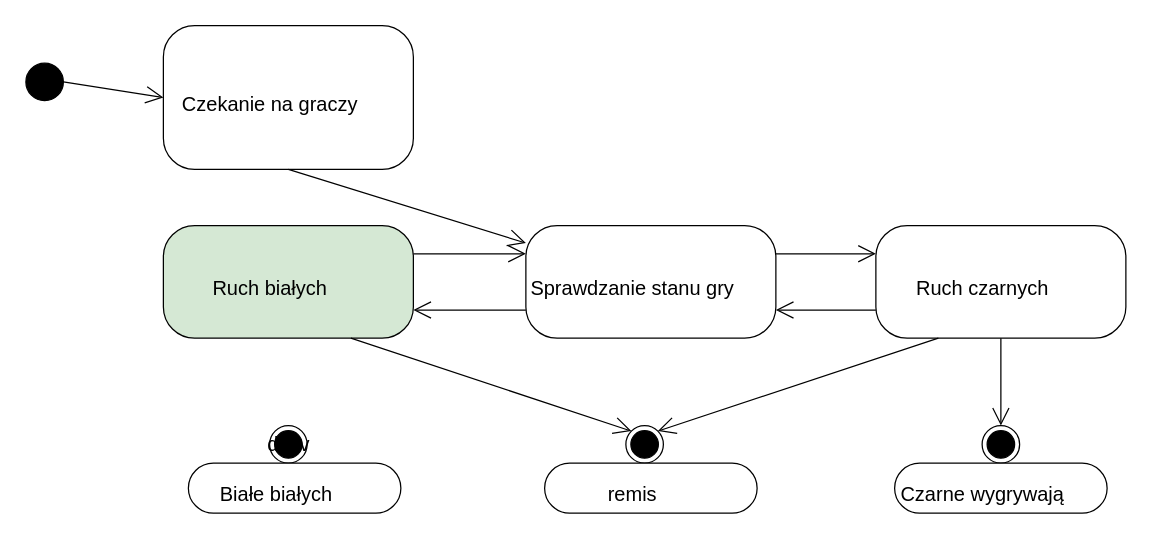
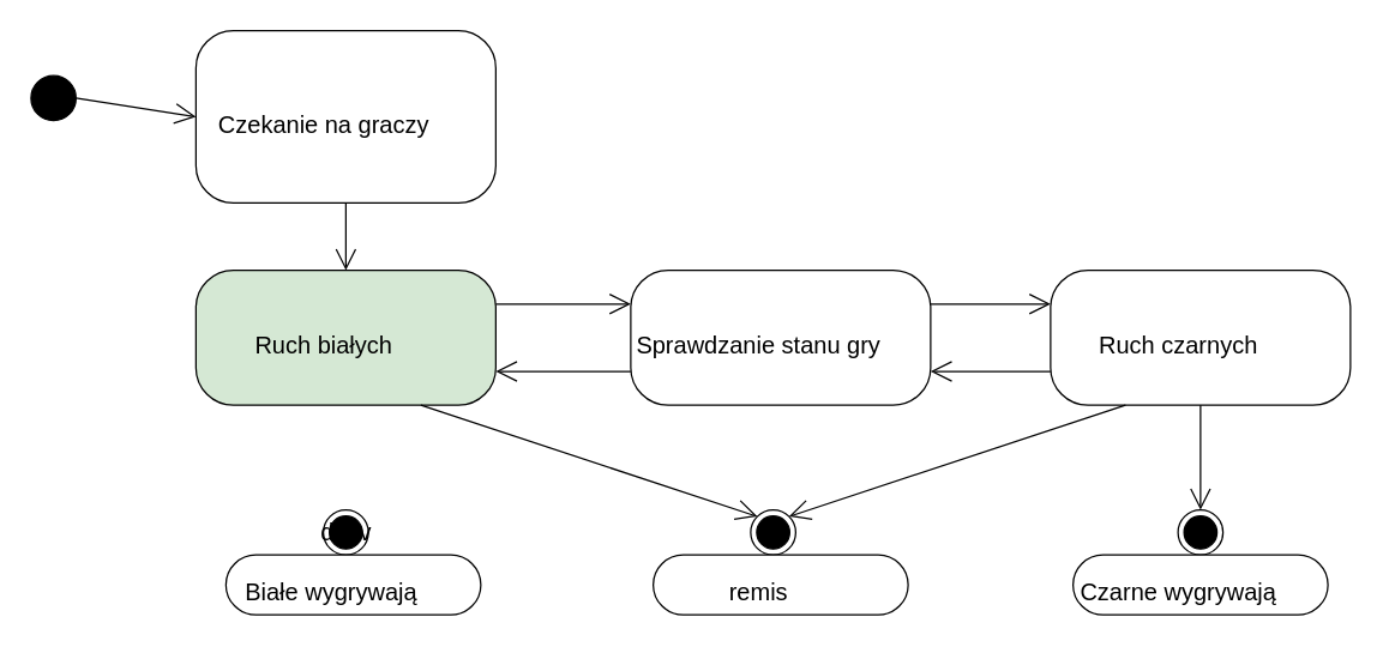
  <mxCell id="0" />
  <mxCell id="1" parent="0" />
  <mxCell id="2" value="" style="ellipse;fillColor=strokeColor;" vertex="1" parent="1"><mxGeometry x="20" y="50" width="30" height="30" as="geometry" /></mxCell>
  <mxCell id="3" value="&lt;span style=&quot;font-size: 16px;&quot;&gt;Czekanie na graczy&lt;/span&gt;" style="html=1;align=center;verticalAlign=middle;rounded=1;absoluteArcSize=1;arcSize=50;dashed=0;spacingTop=10;spacingRight=30;sketch=0;" vertex="1" parent="1"><mxGeometry x="130" y="20" width="200" height="115" as="geometry" /></mxCell>
  <mxCell id="4" value="&lt;font style=&quot;font-size: 16px;&quot;&gt;Ruch białych&lt;/font&gt;" style="html=1;align=center;verticalAlign=middle;rounded=1;absoluteArcSize=1;arcSize=50;dashed=0;spacingTop=10;spacingRight=30;sketch=0;fillColor=#d5e8d4;" vertex="1" parent="1"><mxGeometry x="130" y="180" width="200" height="90" as="geometry" /></mxCell>
  <mxCell id="5" value="&lt;font style=&quot;font-size: 16px;&quot;&gt;Sprawdzanie stanu gry&lt;/font&gt;" style="html=1;align=center;verticalAlign=middle;rounded=1;absoluteArcSize=1;arcSize=50;dashed=0;spacingTop=10;spacingRight=30;sketch=0;" vertex="1" parent="1"><mxGeometry x="420" y="180" width="200" height="90" as="geometry" /></mxCell>
  <mxCell id="6" value="&lt;font style=&quot;font-size: 16px;&quot;&gt;Ruch czarnych&lt;/font&gt;" style="html=1;align=center;verticalAlign=middle;rounded=1;absoluteArcSize=1;arcSize=50;dashed=0;spacingTop=10;spacingRight=30;sketch=0;" vertex="1" parent="1"><mxGeometry x="700" y="180" width="200" height="90" as="geometry" /></mxCell>
  <mxCell id="7" value="" style="endArrow=open;endFill=1;endSize=12;html=1;rounded=0;fontSize=16;exitX=1;exitY=0.5;exitDx=0;exitDy=0;entryX=0;entryY=0.5;entryDx=0;entryDy=0;" edge="1" parent="1" source="2" target="3"><mxGeometry width="160" relative="1" as="geometry"><mxPoint x="250" y="360" as="sourcePoint" /><mxPoint x="410" y="360" as="targetPoint" /></mxGeometry></mxCell>
- <mxCell id="8" value="" style="endArrow=open;endFill=1;endSize=12;html=1;rounded=0;fontSize=16;exitX=0.5;exitY=1;exitDx=0;exitDy=0;" edge="1" parent="1" source="3" target="5"><mxGeometry width="160" relative="1" as="geometry"><mxPoint x="60" y="75" as="sourcePoint" /><mxPoint x="140" y="75" as="targetPoint" /></mxGeometry></mxCell>
+ <mxCell id="8" value="" style="endArrow=open;endFill=1;endSize=12;html=1;rounded=0;fontSize=16;exitX=0.5;exitY=1;exitDx=0;exitDy=0;entryX=0.5;entryY=0;entryDx=0;entryDy=0;" edge="1" parent="1" source="3" target="4"><mxGeometry width="160" relative="1" as="geometry"><mxPoint x="60" y="75" as="sourcePoint" /><mxPoint x="140" y="75" as="targetPoint" /></mxGeometry></mxCell>
  <mxCell id="9" value="" style="endArrow=open;endFill=1;endSize=12;html=1;rounded=0;fontSize=16;entryX=0;entryY=0.25;entryDx=0;entryDy=0;exitX=1;exitY=0.25;exitDx=0;exitDy=0;" edge="1" parent="1" source="4" target="5"><mxGeometry width="160" relative="1" as="geometry"><mxPoint x="330" y="210" as="sourcePoint" /><mxPoint x="240" y="190" as="targetPoint" /></mxGeometry></mxCell>
  <mxCell id="10" value="" style="endArrow=open;endFill=1;endSize=12;html=1;rounded=0;fontSize=16;exitX=1;exitY=0.25;exitDx=0;exitDy=0;entryX=0;entryY=0.25;entryDx=0;entryDy=0;" edge="1" parent="1" source="5" target="6"><mxGeometry width="160" relative="1" as="geometry"><mxPoint x="340" y="235" as="sourcePoint" /><mxPoint x="430" y="235" as="targetPoint" /></mxGeometry></mxCell>
  <mxCell id="11" value="" style="endArrow=open;endFill=1;endSize=12;html=1;rounded=0;fontSize=16;exitX=0;exitY=0.75;exitDx=0;exitDy=0;entryX=1;entryY=0.75;entryDx=0;entryDy=0;" edge="1" parent="1" source="6" target="5"><mxGeometry width="160" relative="1" as="geometry"><mxPoint x="630" y="212.5" as="sourcePoint" /><mxPoint x="710" y="212.5" as="targetPoint" /></mxGeometry></mxCell>
  <mxCell id="12" value="" style="endArrow=open;endFill=1;endSize=12;html=1;rounded=0;fontSize=16;exitX=0;exitY=0.75;exitDx=0;exitDy=0;entryX=1;entryY=0.75;entryDx=0;entryDy=0;" edge="1" parent="1" source="5" target="4"><mxGeometry width="160" relative="1" as="geometry"><mxPoint x="710" y="257.5" as="sourcePoint" /><mxPoint x="630" y="257.5" as="targetPoint" /></mxGeometry></mxCell>
  <mxCell id="13" value="dvdv" style="ellipse;html=1;shape=endState;fillColor=strokeColor;rounded=1;sketch=0;fontSize=16;" vertex="1" parent="1"><mxGeometry x="215" y="340" width="30" height="30" as="geometry" /></mxCell>
  <mxCell id="14" value="" style="ellipse;html=1;shape=endState;fillColor=strokeColor;rounded=1;sketch=0;fontSize=16;" vertex="1" parent="1"><mxGeometry x="785" y="340" width="30" height="30" as="geometry" /></mxCell>
  <mxCell id="15" value="" style="ellipse;html=1;shape=endState;fillColor=strokeColor;rounded=1;sketch=0;fontSize=16;" vertex="1" parent="1"><mxGeometry x="500" y="340" width="30" height="30" as="geometry" /></mxCell>
  <mxCell id="16" value="" style="endArrow=open;endFill=1;endSize=12;html=1;rounded=0;fontSize=16;exitX=0.75;exitY=1;exitDx=0;exitDy=0;entryX=0;entryY=0;entryDx=0;entryDy=0;" edge="1" parent="1" source="4" target="15"><mxGeometry width="160" relative="1" as="geometry"><mxPoint x="240" y="280" as="sourcePoint" /><mxPoint x="240" y="350" as="targetPoint" /></mxGeometry></mxCell>
  <mxCell id="17" value="" style="endArrow=open;endFill=1;endSize=12;html=1;rounded=0;fontSize=16;exitX=0.25;exitY=1;exitDx=0;exitDy=0;entryX=1;entryY=0;entryDx=0;entryDy=0;" edge="1" parent="1" source="6" target="15"><mxGeometry width="160" relative="1" as="geometry"><mxPoint x="290" y="280" as="sourcePoint" /><mxPoint x="514.393" y="354.393" as="targetPoint" /></mxGeometry></mxCell>
  <mxCell id="18" value="" style="endArrow=open;endFill=1;endSize=12;html=1;rounded=0;fontSize=16;exitX=0.5;exitY=1;exitDx=0;exitDy=0;entryX=0.5;entryY=0;entryDx=0;entryDy=0;" edge="1" parent="1" source="6" target="14"><mxGeometry width="160" relative="1" as="geometry"><mxPoint x="760" y="280" as="sourcePoint" /><mxPoint x="535.607" y="354.393" as="targetPoint" /></mxGeometry></mxCell>
- <mxCell id="19" value="&lt;font style=&quot;font-size: 16px;&quot;&gt;Białe białych&lt;/font&gt;" style="html=1;align=center;verticalAlign=middle;rounded=1;absoluteArcSize=1;arcSize=50;dashed=0;spacingTop=10;spacingRight=30;sketch=0;labelPosition=center;verticalLabelPosition=middle;" vertex="1" parent="1"><mxGeometry x="150" y="370" width="170" height="40" as="geometry" /></mxCell>
+ <mxCell id="19" value="&lt;font style=&quot;font-size: 16px;&quot;&gt;Białe wygrywają&lt;/font&gt;" style="html=1;align=center;verticalAlign=middle;rounded=1;absoluteArcSize=1;arcSize=50;dashed=0;spacingTop=10;spacingRight=30;sketch=0;labelPosition=center;verticalLabelPosition=middle;" vertex="1" parent="1"><mxGeometry x="150" y="370" width="170" height="40" as="geometry" /></mxCell>
  <mxCell id="20" value="&lt;font style=&quot;font-size: 16px;&quot;&gt;Czarne wygrywają&lt;/font&gt;" style="html=1;align=center;verticalAlign=middle;rounded=1;absoluteArcSize=1;arcSize=50;dashed=0;spacingTop=10;spacingRight=30;sketch=0;labelPosition=center;verticalLabelPosition=middle;" vertex="1" parent="1"><mxGeometry x="715" y="370" width="170" height="40" as="geometry" /></mxCell>
  <mxCell id="21" value="&lt;font style=&quot;font-size: 16px;&quot;&gt;remis&lt;/font&gt;" style="html=1;align=center;verticalAlign=middle;rounded=1;absoluteArcSize=1;arcSize=50;dashed=0;spacingTop=10;spacingRight=30;sketch=0;labelPosition=center;verticalLabelPosition=middle;" vertex="1" parent="1"><mxGeometry x="435" y="370" width="170" height="40" as="geometry" /></mxCell>
